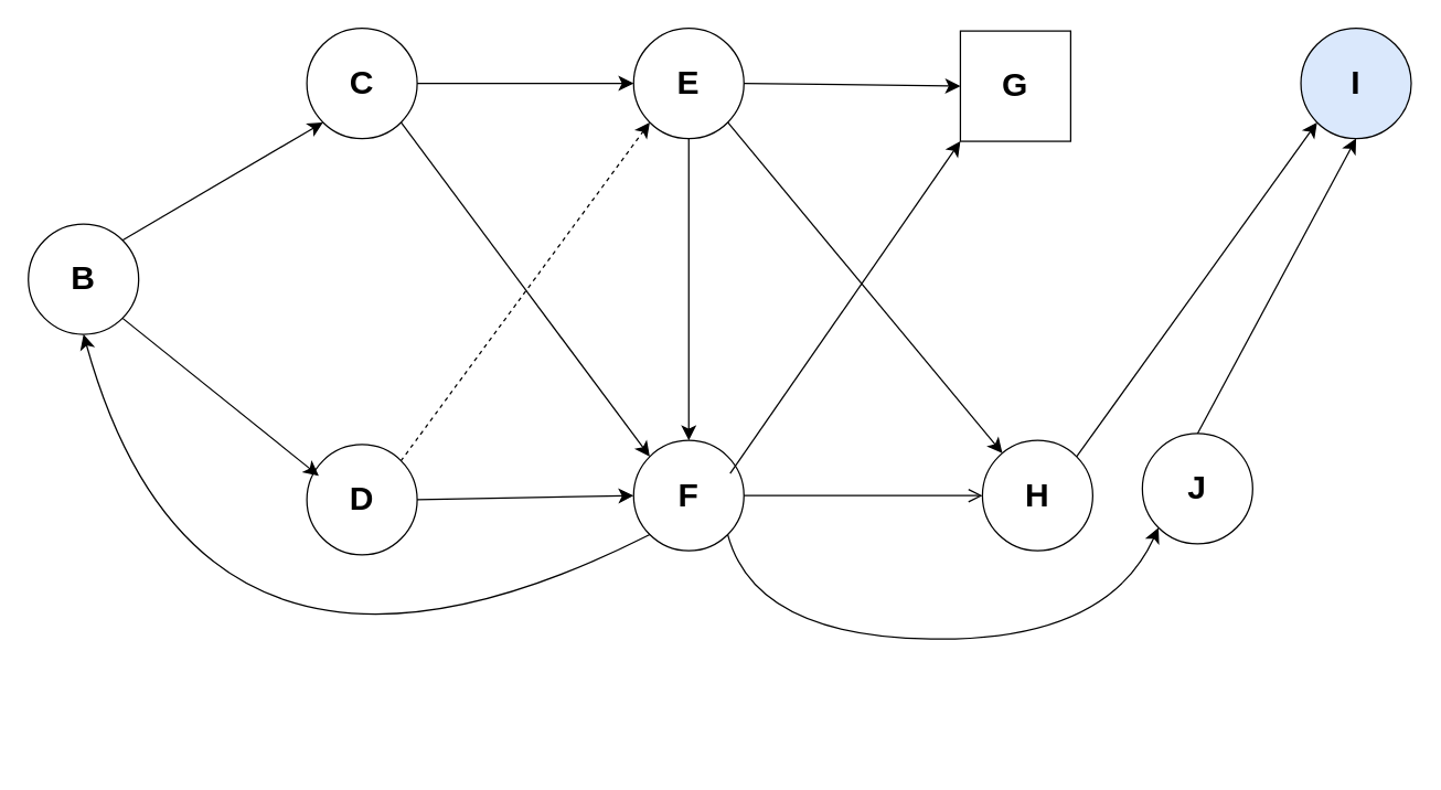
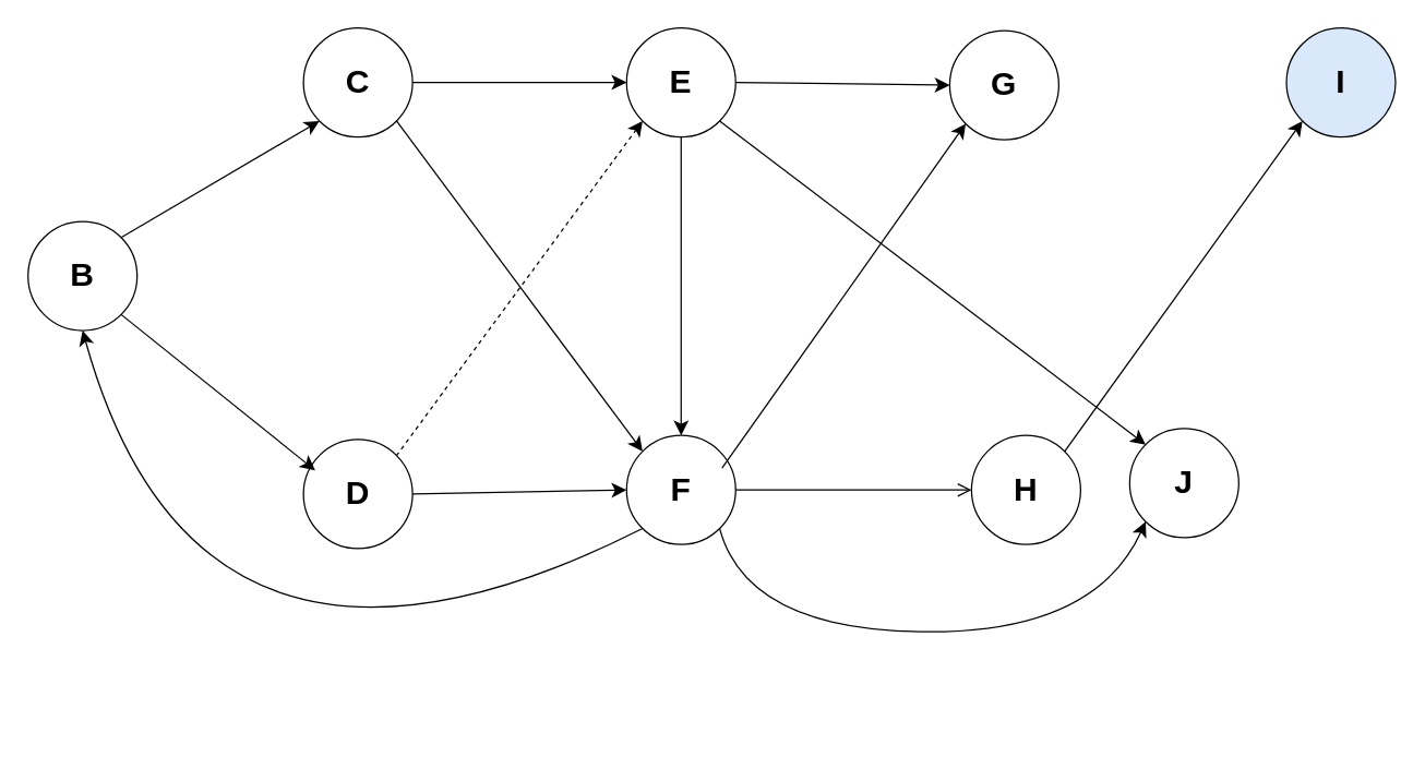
  <mxCell id="0" />
  <mxCell id="1" parent="0" />
  <mxCell id="2" value="&lt;h1&gt;J&lt;/h1&gt;" style="ellipse;whiteSpace=wrap;html=1;aspect=fixed;" vertex="1" parent="1"><mxGeometry x="828" y="314" width="80" height="80" as="geometry" /></mxCell>
  <mxCell id="3" value="&lt;h1&gt;I&lt;/h1&gt;" style="ellipse;whiteSpace=wrap;html=1;aspect=fixed;fillColor=#dae8fc;" vertex="1" parent="1"><mxGeometry x="943" y="20" width="80" height="80" as="geometry" /></mxCell>
  <mxCell id="4" value="&lt;h1&gt;H&lt;/h1&gt;" style="ellipse;whiteSpace=wrap;html=1;aspect=fixed;" vertex="1" parent="1"><mxGeometry x="712" y="319" width="80" height="80" as="geometry" /></mxCell>
- <mxCell id="5" value="&lt;h1&gt;G&lt;/h1&gt;" style="whiteSpace=wrap;html=1;aspect=fixed;rounded=0;" vertex="1" parent="1"><mxGeometry x="696" y="22" width="80" height="80" as="geometry" /></mxCell>
+ <mxCell id="5" value="&lt;h1&gt;G&lt;/h1&gt;" style="ellipse;whiteSpace=wrap;html=1;aspect=fixed;" vertex="1" parent="1"><mxGeometry x="696" y="22" width="80" height="80" as="geometry" /></mxCell>
  <mxCell id="6" value="&lt;h1&gt;F&lt;/h1&gt;" style="ellipse;whiteSpace=wrap;html=1;aspect=fixed;" vertex="1" parent="1"><mxGeometry x="459" y="319" width="80" height="80" as="geometry" /></mxCell>
  <mxCell id="7" value="&lt;h1&gt;E&lt;/h1&gt;" style="ellipse;whiteSpace=wrap;html=1;aspect=fixed;" vertex="1" parent="1"><mxGeometry x="459" y="20" width="80" height="80" as="geometry" /></mxCell>
  <mxCell id="8" value="&lt;h1&gt;D&lt;/h1&gt;" style="ellipse;whiteSpace=wrap;html=1;aspect=fixed;" vertex="1" parent="1"><mxGeometry x="222" y="322" width="80" height="80" as="geometry" /></mxCell>
  <mxCell id="9" value="&lt;h1&gt;C&lt;/h1&gt;" style="ellipse;whiteSpace=wrap;html=1;aspect=fixed;" vertex="1" parent="1"><mxGeometry x="222" y="20" width="80" height="80" as="geometry" /></mxCell>
  <mxCell id="10" value="&lt;h1&gt;B&lt;/h1&gt;" style="ellipse;whiteSpace=wrap;html=1;aspect=fixed;" vertex="1" parent="1"><mxGeometry x="20" y="162" width="80" height="80" as="geometry" /></mxCell>
  <mxCell id="11" value="" style="endArrow=classic;html=1;rounded=0;fontSize=12;startSize=8;endSize=8;curved=1;exitX=1;exitY=0;exitDx=0;exitDy=0;entryX=0;entryY=1;entryDx=0;entryDy=0;" edge="1" parent="1" source="10" target="9"><mxGeometry width="50" height="50" relative="1" as="geometry"><mxPoint x="79" y="220" as="sourcePoint" /><mxPoint x="129" y="170" as="targetPoint" /></mxGeometry></mxCell>
  <mxCell id="12" value="" style="endArrow=classic;html=1;rounded=0;fontSize=12;startSize=8;endSize=8;curved=1;exitX=1;exitY=1;exitDx=0;exitDy=0;entryX=0.108;entryY=0.283;entryDx=0;entryDy=0;entryPerimeter=0;" edge="1" parent="1" source="10" target="8"><mxGeometry width="50" height="50" relative="1" as="geometry"><mxPoint x="429" y="246" as="sourcePoint" /><mxPoint x="479" y="196" as="targetPoint" /></mxGeometry></mxCell>
  <mxCell id="13" value="" style="endArrow=classic;html=1;rounded=0;fontSize=12;startSize=8;endSize=8;curved=1;exitX=1;exitY=0.5;exitDx=0;exitDy=0;entryX=0;entryY=0.5;entryDx=0;entryDy=0;" edge="1" parent="1" source="8" target="6"><mxGeometry width="50" height="50" relative="1" as="geometry"><mxPoint x="429" y="246" as="sourcePoint" /><mxPoint x="479" y="196" as="targetPoint" /></mxGeometry></mxCell>
  <mxCell id="14" value="" style="endArrow=open;html=1;rounded=0;fontSize=12;startSize=8;endSize=8;curved=1;exitX=1;exitY=0.5;exitDx=0;exitDy=0;entryX=0;entryY=0.5;entryDx=0;entryDy=0;" edge="1" parent="1" source="6" target="4"><mxGeometry width="50" height="50" relative="1" as="geometry"><mxPoint x="429" y="246" as="sourcePoint" /><mxPoint x="479" y="196" as="targetPoint" /></mxGeometry></mxCell>
  <mxCell id="15" value="" style="endArrow=classic;html=1;rounded=0;fontSize=12;startSize=8;endSize=8;curved=1;exitX=1;exitY=0.5;exitDx=0;exitDy=0;entryX=0;entryY=0.5;entryDx=0;entryDy=0;" edge="1" parent="1" source="9" target="7"><mxGeometry width="50" height="50" relative="1" as="geometry"><mxPoint x="429" y="246" as="sourcePoint" /><mxPoint x="479" y="196" as="targetPoint" /></mxGeometry></mxCell>
  <mxCell id="16" value="" style="endArrow=classic;html=1;rounded=0;fontSize=12;startSize=8;endSize=8;curved=1;exitX=1;exitY=0.5;exitDx=0;exitDy=0;entryX=0;entryY=0.5;entryDx=0;entryDy=0;" edge="1" parent="1" source="7" target="5"><mxGeometry width="50" height="50" relative="1" as="geometry"><mxPoint x="429" y="246" as="sourcePoint" /><mxPoint x="479" y="196" as="targetPoint" /></mxGeometry></mxCell>
  <mxCell id="17" value="" style="endArrow=classic;html=1;rounded=0;fontSize=12;startSize=8;endSize=8;curved=1;exitX=1;exitY=0;exitDx=0;exitDy=0;entryX=0;entryY=1;entryDx=0;entryDy=0;" edge="1" parent="1" source="4" target="3"><mxGeometry width="50" height="50" relative="1" as="geometry"><mxPoint x="429" y="246" as="sourcePoint" /><mxPoint x="479" y="196" as="targetPoint" /></mxGeometry></mxCell>
- <mxCell id="18" value="" style="endArrow=classic;html=1;rounded=0;fontSize=12;startSize=8;endSize=8;curved=1;exitX=0.5;exitY=0;exitDx=0;exitDy=0;entryX=0.5;entryY=1;entryDx=0;entryDy=0;" edge="1" parent="1" source="2" target="3"><mxGeometry width="50" height="50" relative="1" as="geometry"><mxPoint x="429" y="246" as="sourcePoint" /><mxPoint x="479" y="196" as="targetPoint" /></mxGeometry></mxCell>
  <mxCell id="19" value="" style="endArrow=classic;html=1;rounded=0;fontSize=12;startSize=8;endSize=8;curved=1;exitX=0.5;exitY=1;exitDx=0;exitDy=0;entryX=0.5;entryY=0;entryDx=0;entryDy=0;" edge="1" parent="1" source="7" target="6"><mxGeometry width="50" height="50" relative="1" as="geometry"><mxPoint x="429" y="246" as="sourcePoint" /><mxPoint x="479" y="196" as="targetPoint" /></mxGeometry></mxCell>
  <mxCell id="20" value="" style="endArrow=classic;html=1;rounded=0;fontSize=12;startSize=8;endSize=8;curved=1;exitX=1;exitY=1;exitDx=0;exitDy=0;entryX=0;entryY=0;entryDx=0;entryDy=0;" edge="1" parent="1" source="9" target="6"><mxGeometry width="50" height="50" relative="1" as="geometry"><mxPoint x="429" y="246" as="sourcePoint" /><mxPoint x="479" y="196" as="targetPoint" /></mxGeometry></mxCell>
  <mxCell id="21" value="" style="endArrow=classic;html=1;rounded=0;fontSize=12;startSize=8;endSize=8;curved=1;exitX=0.875;exitY=0.3;exitDx=0;exitDy=0;exitPerimeter=0;entryX=0;entryY=1;entryDx=0;entryDy=0;" edge="1" parent="1" source="6" target="5"><mxGeometry width="50" height="50" relative="1" as="geometry"><mxPoint x="429" y="246" as="sourcePoint" /><mxPoint x="479" y="196" as="targetPoint" /></mxGeometry></mxCell>
- <mxCell id="22" value="" style="endArrow=classic;html=1;rounded=0;fontSize=12;startSize=8;endSize=8;curved=1;exitX=1;exitY=1;exitDx=0;exitDy=0;" edge="1" parent="1" source="7" target="4"><mxGeometry width="50" height="50" relative="1" as="geometry"><mxPoint x="429" y="246" as="sourcePoint" /><mxPoint x="479" y="196" as="targetPoint" /></mxGeometry></mxCell>
+ <mxCell id="22" value="" style="endArrow=classic;html=1;rounded=0;fontSize=12;startSize=8;endSize=8;curved=1;exitX=1;exitY=1;exitDx=0;exitDy=0;entryX=0;entryY=0;entryDx=0;entryDy=0;" edge="1" parent="1" source="7" target="2"><mxGeometry width="50" height="50" relative="1" as="geometry"><mxPoint x="429" y="246" as="sourcePoint" /><mxPoint x="479" y="196" as="targetPoint" /></mxGeometry></mxCell>
  <mxCell id="23" value="" style="endArrow=classic;html=1;rounded=0;fontSize=12;startSize=8;endSize=8;curved=1;exitX=1;exitY=0;exitDx=0;exitDy=0;entryX=0;entryY=1;entryDx=0;entryDy=0;dashed=1;" edge="1" parent="1" source="8" target="7"><mxGeometry width="50" height="50" relative="1" as="geometry"><mxPoint x="429" y="246" as="sourcePoint" /><mxPoint x="479" y="196" as="targetPoint" /></mxGeometry></mxCell>
  <mxCell id="24" value="" style="curved=1;endArrow=classic;html=1;rounded=0;fontSize=12;startSize=8;endSize=8;exitX=0;exitY=1;exitDx=0;exitDy=0;entryX=0.5;entryY=1;entryDx=0;entryDy=0;" edge="1" parent="1" source="6" target="10"><mxGeometry width="50" height="50" relative="1" as="geometry"><mxPoint x="429" y="246" as="sourcePoint" /><mxPoint x="479" y="196" as="targetPoint" /><Array as="points"><mxPoint x="146" y="551" /></Array></mxGeometry></mxCell>
  <mxCell id="25" value="" style="curved=1;endArrow=classic;html=1;rounded=0;fontSize=12;startSize=8;endSize=8;exitX=1;exitY=1;exitDx=0;exitDy=0;entryX=0;entryY=1;entryDx=0;entryDy=0;" edge="1" parent="1" source="6" target="2"><mxGeometry width="50" height="50" relative="1" as="geometry"><mxPoint x="429" y="246" as="sourcePoint" /><mxPoint x="479" y="196" as="targetPoint" /><Array as="points"><mxPoint x="547" y="461" /><mxPoint x="802" y="465" /></Array></mxGeometry></mxCell>
